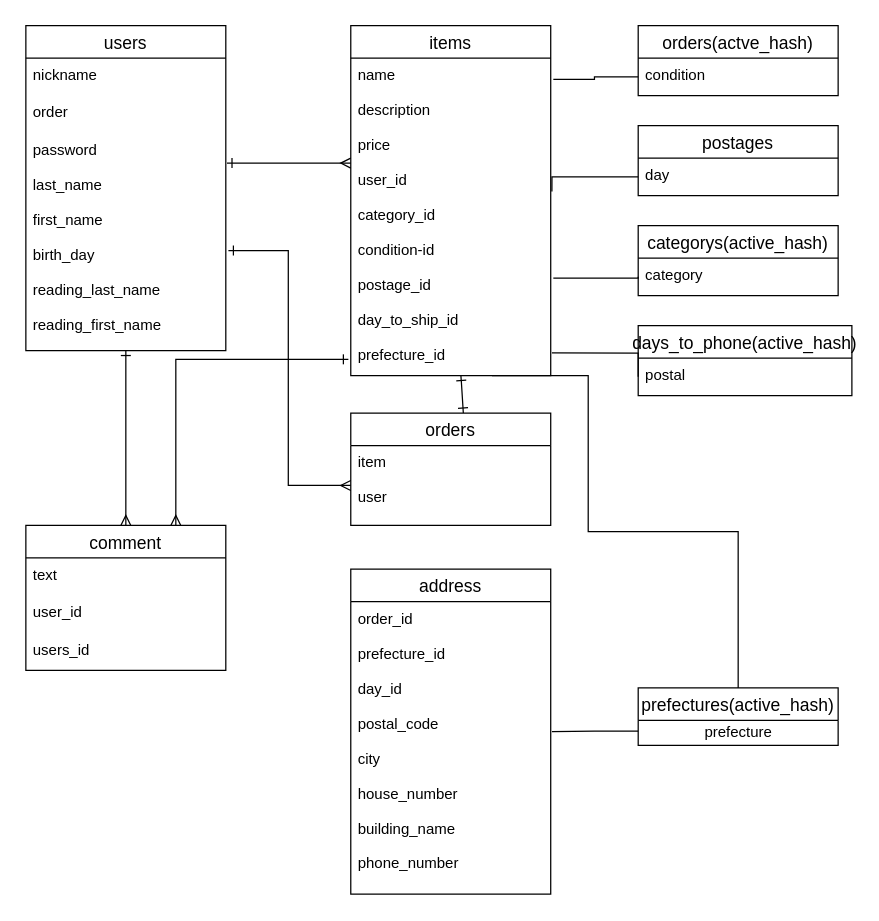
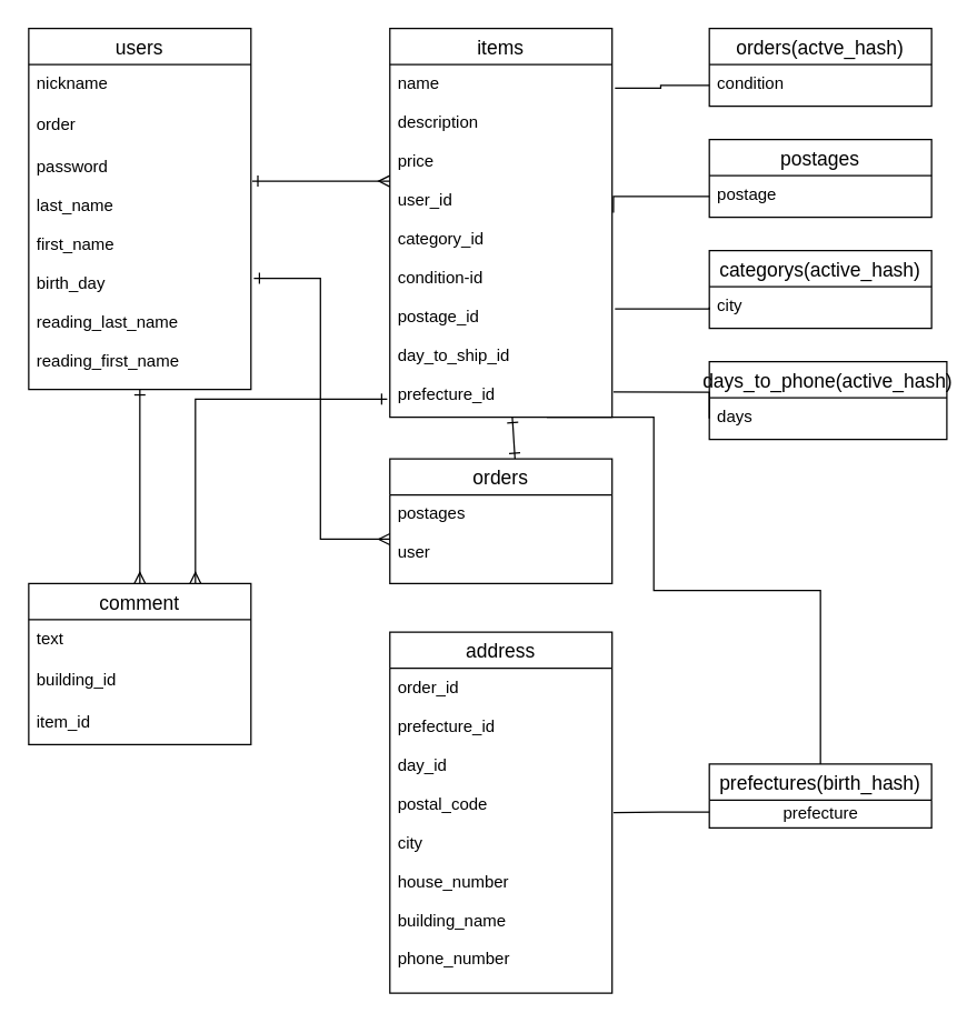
  <mxCell id="0" />
  <mxCell id="1" parent="0" />
  <mxCell id="2" value="users" style="swimlane;fontStyle=0;childLayout=stackLayout;horizontal=1;startSize=26;horizontalStack=0;resizeParent=1;resizeParentMax=0;resizeLast=0;collapsible=1;marginBottom=0;align=center;fontSize=14;" parent="1" vertex="1"><mxGeometry x="20" y="20" width="160" height="260" as="geometry" /></mxCell>
  <mxCell id="3" value="nickname" style="text;strokeColor=none;fillColor=none;spacingLeft=4;spacingRight=4;overflow=hidden;rotatable=0;points=[[0,0.5],[1,0.5]];portConstraint=eastwest;fontSize=12;" parent="2" vertex="1"><mxGeometry y="26" width="160" height="30" as="geometry" /></mxCell>
  <mxCell id="4" value="order" style="text;strokeColor=none;fillColor=none;spacingLeft=4;spacingRight=4;overflow=hidden;rotatable=0;points=[[0,0.5],[1,0.5]];portConstraint=eastwest;fontSize=12;" parent="2" vertex="1"><mxGeometry y="56" width="160" height="30" as="geometry" /></mxCell>
  <mxCell id="5" value="password&#10;&#10;last_name&#10;&#10;first_name&#10;&#10;birth_day&#10;&#10;reading_last_name&#10;&#10;reading_first_name&#10;" style="text;strokeColor=none;fillColor=none;spacingLeft=4;spacingRight=4;overflow=hidden;rotatable=0;points=[[0,0.5],[1,0.5]];portConstraint=eastwest;fontSize=12;" parent="2" vertex="1"><mxGeometry y="86" width="160" height="174" as="geometry" /></mxCell>
  <mxCell id="6" value="items" style="swimlane;fontStyle=0;childLayout=stackLayout;horizontal=1;startSize=26;horizontalStack=0;resizeParent=1;resizeParentMax=0;resizeLast=0;collapsible=1;marginBottom=0;align=center;fontSize=14;" parent="1" vertex="1"><mxGeometry x="280" y="20" width="160" height="280" as="geometry" /></mxCell>
  <mxCell id="7" value="name&#10;&#10;description&#10;&#10;price&#10;&#10;user_id&#10;&#10;category_id&#10;&#10;condition-id&#10;&#10;postage_id&#10;&#10;day_to_ship_id&#10;&#10;prefecture_id&#10;" style="text;strokeColor=none;fillColor=none;spacingLeft=4;spacingRight=4;overflow=hidden;rotatable=0;points=[[0,0.5],[1,0.5]];portConstraint=eastwest;fontSize=12;" parent="6" vertex="1"><mxGeometry y="26" width="160" height="254" as="geometry" /></mxCell>
  <mxCell id="8" value="" style="endArrow=ERmany;html=1;rounded=0;endSize=6;strokeWidth=1;exitX=1.006;exitY=0.138;exitDx=0;exitDy=0;exitPerimeter=0;endFill=0;startArrow=ERone;startFill=0;" parent="1" source="5" edge="1"><mxGeometry relative="1" as="geometry"><mxPoint x="210" y="130" as="sourcePoint" /><mxPoint x="280" y="130" as="targetPoint" /></mxGeometry></mxCell>
  <mxCell id="9" value="orders" style="swimlane;fontStyle=0;childLayout=stackLayout;horizontal=1;startSize=26;horizontalStack=0;resizeParent=1;resizeParentMax=0;resizeLast=0;collapsible=1;marginBottom=0;align=center;fontSize=14;" parent="1" vertex="1"><mxGeometry x="280" y="330" width="160" height="90" as="geometry" /></mxCell>
- <mxCell id="10" value="item&#10;&#10;user&#10;" style="text;strokeColor=none;fillColor=none;spacingLeft=4;spacingRight=4;overflow=hidden;rotatable=0;points=[[0,0.5],[1,0.5]];portConstraint=eastwest;fontSize=12;" parent="9" vertex="1"><mxGeometry y="26" width="160" height="64" as="geometry" /></mxCell>
+ <mxCell id="10" value="postages&#10;&#10;user&#10;" style="text;strokeColor=none;fillColor=none;spacingLeft=4;spacingRight=4;overflow=hidden;rotatable=0;points=[[0,0.5],[1,0.5]];portConstraint=eastwest;fontSize=12;" parent="9" vertex="1"><mxGeometry y="26" width="160" height="64" as="geometry" /></mxCell>
  <mxCell id="11" value="" style="endArrow=ERone;html=1;rounded=0;endSize=6;strokeWidth=1;entryX=0.563;entryY=0;entryDx=0;entryDy=0;entryPerimeter=0;endFill=0;startArrow=ERone;startFill=0;" parent="1" source="7" target="9" edge="1"><mxGeometry relative="1" as="geometry"><mxPoint x="370" y="240" as="sourcePoint" /><mxPoint x="370" y="300" as="targetPoint" /></mxGeometry></mxCell>
  <mxCell id="12" value="address" style="swimlane;fontStyle=0;childLayout=stackLayout;horizontal=1;startSize=26;horizontalStack=0;resizeParent=1;resizeParentMax=0;resizeLast=0;collapsible=1;marginBottom=0;align=center;fontSize=14;" parent="1" vertex="1"><mxGeometry x="280" y="455" width="160" height="260" as="geometry" /></mxCell>
  <mxCell id="13" value="order_id&#10;&#10;prefecture_id&#10;&#10;day_id&#10;&#10;postal_code&#10;&#10;city&#10;&#10;house_number&#10;&#10;building_name&#10;&#10;phone_number&#10;" style="text;strokeColor=none;fillColor=none;spacingLeft=4;spacingRight=4;overflow=hidden;rotatable=0;points=[[0,0.5],[1,0.5]];portConstraint=eastwest;fontSize=12;" parent="12" vertex="1"><mxGeometry y="26" width="160" height="234" as="geometry" /></mxCell>
  <mxCell id="14" style="edgeStyle=orthogonalEdgeStyle;rounded=0;orthogonalLoop=1;jettySize=auto;html=1;exitX=0;exitY=0.75;exitDx=0;exitDy=0;entryX=1.006;entryY=0.444;entryDx=0;entryDy=0;entryPerimeter=0;endArrow=none;endFill=0;" edge="1" parent="1" source="16" target="13"><mxGeometry relative="1" as="geometry" /></mxCell>
  <mxCell id="15" style="edgeStyle=orthogonalEdgeStyle;rounded=0;orthogonalLoop=1;jettySize=auto;html=1;exitX=0.5;exitY=0;exitDx=0;exitDy=0;entryX=0.706;entryY=1;entryDx=0;entryDy=0;entryPerimeter=0;startArrow=none;startFill=0;endArrow=none;endFill=0;" edge="1" parent="1" source="16" target="7"><mxGeometry relative="1" as="geometry"><Array as="points"><mxPoint x="590" y="425" /><mxPoint x="470" y="425" /><mxPoint x="470" y="300" /></Array></mxGeometry></mxCell>
- <mxCell id="16" value="prefectures(active_hash)" style="swimlane;fontStyle=0;childLayout=stackLayout;horizontal=1;startSize=26;horizontalStack=0;resizeParent=1;resizeParentMax=0;resizeLast=0;collapsible=1;marginBottom=0;align=center;fontSize=14;" parent="1" vertex="1"><mxGeometry x="510" y="550" width="160" height="46" as="geometry" /></mxCell>
+ <mxCell id="16" value="prefectures(birth_hash)" style="swimlane;fontStyle=0;childLayout=stackLayout;horizontal=1;startSize=26;horizontalStack=0;resizeParent=1;resizeParentMax=0;resizeLast=0;collapsible=1;marginBottom=0;align=center;fontSize=14;" parent="1" vertex="1"><mxGeometry x="510" y="550" width="160" height="46" as="geometry" /></mxCell>
  <mxCell id="17" value="prefecture" style="text;html=1;align=center;verticalAlign=middle;resizable=0;points=[];autosize=1;strokeColor=none;" parent="16" vertex="1"><mxGeometry y="26" width="160" height="20" as="geometry" /></mxCell>
  <mxCell id="18" value="days_to_phone(active_hash)" style="swimlane;fontStyle=0;childLayout=stackLayout;horizontal=1;startSize=26;horizontalStack=0;resizeParent=1;resizeParentMax=0;resizeLast=0;collapsible=1;marginBottom=0;align=center;fontSize=14;" parent="1" vertex="1"><mxGeometry x="510" y="260" width="171" height="56" as="geometry" /></mxCell>
- <mxCell id="19" value="postal" style="text;strokeColor=none;fillColor=none;spacingLeft=4;spacingRight=4;overflow=hidden;rotatable=0;points=[[0,0.5],[1,0.5]];portConstraint=eastwest;fontSize=12;" parent="18" vertex="1"><mxGeometry y="26" width="171" height="30" as="geometry" /></mxCell>
+ <mxCell id="19" value="days" style="text;strokeColor=none;fillColor=none;spacingLeft=4;spacingRight=4;overflow=hidden;rotatable=0;points=[[0,0.5],[1,0.5]];portConstraint=eastwest;fontSize=12;" parent="18" vertex="1"><mxGeometry y="26" width="171" height="30" as="geometry" /></mxCell>
  <mxCell id="20" style="edgeStyle=orthogonalEdgeStyle;rounded=0;orthogonalLoop=1;jettySize=auto;html=1;exitX=0;exitY=0.5;exitDx=0;exitDy=0;entryX=1.013;entryY=0.54;entryDx=0;entryDy=0;entryPerimeter=0;startArrow=ERmany;startFill=0;endArrow=ERone;endFill=0;endSize=6;strokeWidth=1;" parent="1" source="10" target="5" edge="1"><mxGeometry relative="1" as="geometry" /></mxCell>
  <mxCell id="21" value="orders(actve_hash)" style="swimlane;fontStyle=0;childLayout=stackLayout;horizontal=1;startSize=26;horizontalStack=0;resizeParent=1;resizeParentMax=0;resizeLast=0;collapsible=1;marginBottom=0;align=center;fontSize=14;" parent="1" vertex="1"><mxGeometry x="510" y="20" width="160" height="56" as="geometry" /></mxCell>
  <mxCell id="22" value="condition" style="text;strokeColor=none;fillColor=none;spacingLeft=4;spacingRight=4;overflow=hidden;rotatable=0;points=[[0,0.5],[1,0.5]];portConstraint=eastwest;fontSize=12;" parent="21" vertex="1"><mxGeometry y="26" width="160" height="30" as="geometry" /></mxCell>
  <mxCell id="23" value="categorys(active_hash)" style="swimlane;fontStyle=0;childLayout=stackLayout;horizontal=1;startSize=26;horizontalStack=0;resizeParent=1;resizeParentMax=0;resizeLast=0;collapsible=1;marginBottom=0;align=center;fontSize=14;" parent="1" vertex="1"><mxGeometry x="510" y="180" width="160" height="56" as="geometry" /></mxCell>
- <mxCell id="24" value="category" style="text;strokeColor=none;fillColor=none;spacingLeft=4;spacingRight=4;overflow=hidden;rotatable=0;points=[[0,0.5],[1,0.5]];portConstraint=eastwest;fontSize=12;" parent="23" vertex="1"><mxGeometry y="26" width="160" height="30" as="geometry" /></mxCell>
+ <mxCell id="24" value="city" style="text;strokeColor=none;fillColor=none;spacingLeft=4;spacingRight=4;overflow=hidden;rotatable=0;points=[[0,0.5],[1,0.5]];portConstraint=eastwest;fontSize=12;" parent="23" vertex="1"><mxGeometry y="26" width="160" height="30" as="geometry" /></mxCell>
  <mxCell id="25" value="postages" style="swimlane;fontStyle=0;childLayout=stackLayout;horizontal=1;startSize=26;horizontalStack=0;resizeParent=1;resizeParentMax=0;resizeLast=0;collapsible=1;marginBottom=0;align=center;fontSize=14;" parent="1" vertex="1"><mxGeometry x="510" y="100" width="160" height="56" as="geometry" /></mxCell>
- <mxCell id="26" value="day" style="text;strokeColor=none;fillColor=none;spacingLeft=4;spacingRight=4;overflow=hidden;rotatable=0;points=[[0,0.5],[1,0.5]];portConstraint=eastwest;fontSize=12;" parent="25" vertex="1"><mxGeometry y="26" width="160" height="30" as="geometry" /></mxCell>
+ <mxCell id="26" value="postage" style="text;strokeColor=none;fillColor=none;spacingLeft=4;spacingRight=4;overflow=hidden;rotatable=0;points=[[0,0.5],[1,0.5]];portConstraint=eastwest;fontSize=12;" parent="25" vertex="1"><mxGeometry y="26" width="160" height="30" as="geometry" /></mxCell>
  <mxCell id="27" style="edgeStyle=orthogonalEdgeStyle;rounded=0;orthogonalLoop=1;jettySize=auto;html=1;exitX=0;exitY=0.5;exitDx=0;exitDy=0;entryX=1.013;entryY=0.067;entryDx=0;entryDy=0;entryPerimeter=0;endArrow=none;endFill=0;" parent="1" source="22" target="7" edge="1"><mxGeometry relative="1" as="geometry"><Array as="points"><mxPoint x="475" y="61" /><mxPoint x="475" y="63" /></Array></mxGeometry></mxCell>
  <mxCell id="28" style="edgeStyle=orthogonalEdgeStyle;rounded=0;orthogonalLoop=1;jettySize=auto;html=1;exitX=0;exitY=0.5;exitDx=0;exitDy=0;entryX=1.006;entryY=0.42;entryDx=0;entryDy=0;entryPerimeter=0;endArrow=none;endFill=0;" parent="1" source="26" target="7" edge="1"><mxGeometry relative="1" as="geometry"><Array as="points"><mxPoint x="441" y="141" /></Array></mxGeometry></mxCell>
  <mxCell id="29" style="edgeStyle=orthogonalEdgeStyle;rounded=0;orthogonalLoop=1;jettySize=auto;html=1;exitX=0;exitY=0.5;exitDx=0;exitDy=0;endArrow=none;endFill=0;entryX=1.013;entryY=0.693;entryDx=0;entryDy=0;entryPerimeter=0;" parent="1" source="24" target="7" edge="1"><mxGeometry relative="1" as="geometry"><mxPoint x="475" y="221" as="targetPoint" /><Array as="points"><mxPoint x="510" y="222" /></Array></mxGeometry></mxCell>
  <mxCell id="30" style="edgeStyle=orthogonalEdgeStyle;rounded=0;orthogonalLoop=1;jettySize=auto;html=1;exitX=0;exitY=0.5;exitDx=0;exitDy=0;entryX=1.006;entryY=0.929;entryDx=0;entryDy=0;entryPerimeter=0;endArrow=none;endFill=0;" parent="1" source="19" target="7" edge="1"><mxGeometry relative="1" as="geometry"><Array as="points"><mxPoint x="510" y="282" /></Array></mxGeometry></mxCell>
  <mxCell id="31" style="edgeStyle=orthogonalEdgeStyle;rounded=0;orthogonalLoop=1;jettySize=auto;html=1;exitX=0.5;exitY=0;exitDx=0;exitDy=0;entryX=0.5;entryY=1;entryDx=0;entryDy=0;entryPerimeter=0;endArrow=ERone;endFill=0;startArrow=ERmany;startFill=0;" edge="1" parent="1" source="33" target="5"><mxGeometry relative="1" as="geometry" /></mxCell>
  <mxCell id="32" style="edgeStyle=orthogonalEdgeStyle;rounded=0;orthogonalLoop=1;jettySize=auto;html=1;exitX=0.75;exitY=0;exitDx=0;exitDy=0;entryX=-0.012;entryY=0.949;entryDx=0;entryDy=0;entryPerimeter=0;endArrow=ERone;endFill=0;startArrow=ERmany;startFill=0;" edge="1" parent="1" source="33" target="7"><mxGeometry relative="1" as="geometry" /></mxCell>
  <mxCell id="33" value="comment" style="swimlane;fontStyle=0;childLayout=stackLayout;horizontal=1;startSize=26;horizontalStack=0;resizeParent=1;resizeParentMax=0;resizeLast=0;collapsible=1;marginBottom=0;align=center;fontSize=14;" vertex="1" parent="1"><mxGeometry x="20" y="420" width="160" height="116" as="geometry" /></mxCell>
  <mxCell id="34" value="text" style="text;strokeColor=none;fillColor=none;spacingLeft=4;spacingRight=4;overflow=hidden;rotatable=0;points=[[0,0.5],[1,0.5]];portConstraint=eastwest;fontSize=12;" vertex="1" parent="33"><mxGeometry y="26" width="160" height="30" as="geometry" /></mxCell>
- <mxCell id="35" value="user_id" style="text;strokeColor=none;fillColor=none;spacingLeft=4;spacingRight=4;overflow=hidden;rotatable=0;points=[[0,0.5],[1,0.5]];portConstraint=eastwest;fontSize=12;" vertex="1" parent="33"><mxGeometry y="56" width="160" height="30" as="geometry" /></mxCell>
- <mxCell id="36" value="users_id" style="text;strokeColor=none;fillColor=none;spacingLeft=4;spacingRight=4;overflow=hidden;rotatable=0;points=[[0,0.5],[1,0.5]];portConstraint=eastwest;fontSize=12;" vertex="1" parent="33"><mxGeometry y="86" width="160" height="30" as="geometry" /></mxCell>
+ <mxCell id="35" value="building_id" style="text;strokeColor=none;fillColor=none;spacingLeft=4;spacingRight=4;overflow=hidden;rotatable=0;points=[[0,0.5],[1,0.5]];portConstraint=eastwest;fontSize=12;" vertex="1" parent="33"><mxGeometry y="56" width="160" height="30" as="geometry" /></mxCell>
+ <mxCell id="36" value="item_id" style="text;strokeColor=none;fillColor=none;spacingLeft=4;spacingRight=4;overflow=hidden;rotatable=0;points=[[0,0.5],[1,0.5]];portConstraint=eastwest;fontSize=12;" vertex="1" parent="33"><mxGeometry y="86" width="160" height="30" as="geometry" /></mxCell>
